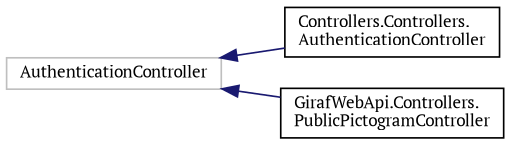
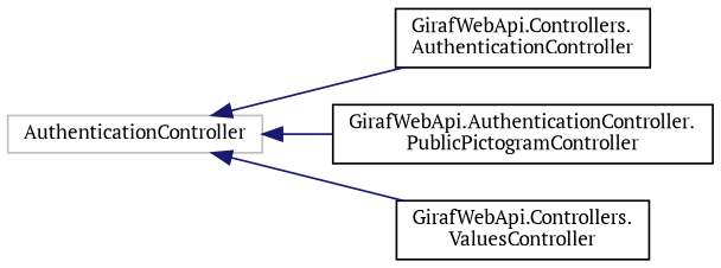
  digraph {
    fontname="PT Serif"
    rankdir=LR
    node [color=black fillcolor=white fontname="PT Serif" fontsize=10 shape=record style=filled]
    edge [color=midnightblue dir=back fontname="PT Serif" fontsize=10 labelfontname=Helvetica labelfontsize=10 style=solid]
    n1 [color=grey75 height=0.2 label=AuthenticationController width=0.4]
-   n2 [height=0.2 label="Controllers.Controllers.\lAuthenticationController" width=0.4]
-   n3 [height=0.2 label="GirafWebApi.Controllers.\lPublicPictogramController" width=0.4]
+   n2 [height=0.2 label="GirafWebApi.Controllers.\lAuthenticationController" width=0.4]
+   n3 [height=0.2 label="GirafWebApi.AuthenticationController.\lPublicPictogramController" width=0.4]
+   n4 [height=0.2 label="GirafWebApi.Controllers.\lValuesController" width=0.4]
    n1 -> n2
    n1 -> n3
+   n1 -> n4
  }
